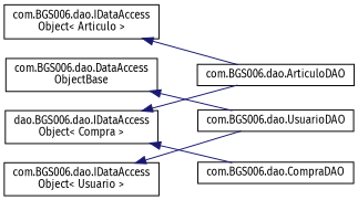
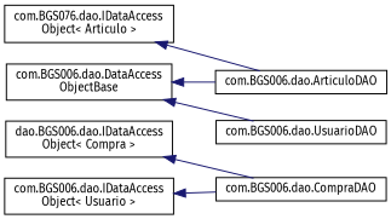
  digraph {
    fontname="Fira Sans"
    rankdir=LR
    node [color=black fillcolor=white fontname="Fira Sans" fontsize=10 shape=record style=filled]
    edge [color=midnightblue dir=back fontname="Fira Sans" fontsize=10 labelfontname=Helvetica labelfontsize=10 style=solid]
    n1 [height=0.2 label="com.BGS006.dao.DataAccess\lObjectBase" width=0.4]
    n2 [height=0.2 label="com.BGS006.dao.ArticuloDAO" width=0.4]
    n3 [height=0.2 label="com.BGS006.dao.UsuarioDAO" width=0.4]
    n4 [height=0.2 label="com.BGS006.dao.CompraDAO" width=0.4]
-   n5 [height=0.2 label="com.BGS006.dao.IDataAccess\lObject\< Articulo \>" width=0.4]
+   n5 [height=0.2 label="com.BGS076.dao.IDataAccess\lObject\< Articulo \>" width=0.4]
    n6 [height=0.2 label="dao.BGS006.dao.IDataAccess\lObject\< Compra \>" width=0.4]
    n7 [height=0.2 label="com.BGS006.dao.IDataAccess\lObject\< Usuario \>" width=0.4]
-   n6 -> n2
+   n1 -> n2
    n1 -> n3
    n5 -> n2
    n6 -> n4
-   n7 -> n3
+   n7 -> n4
  }
